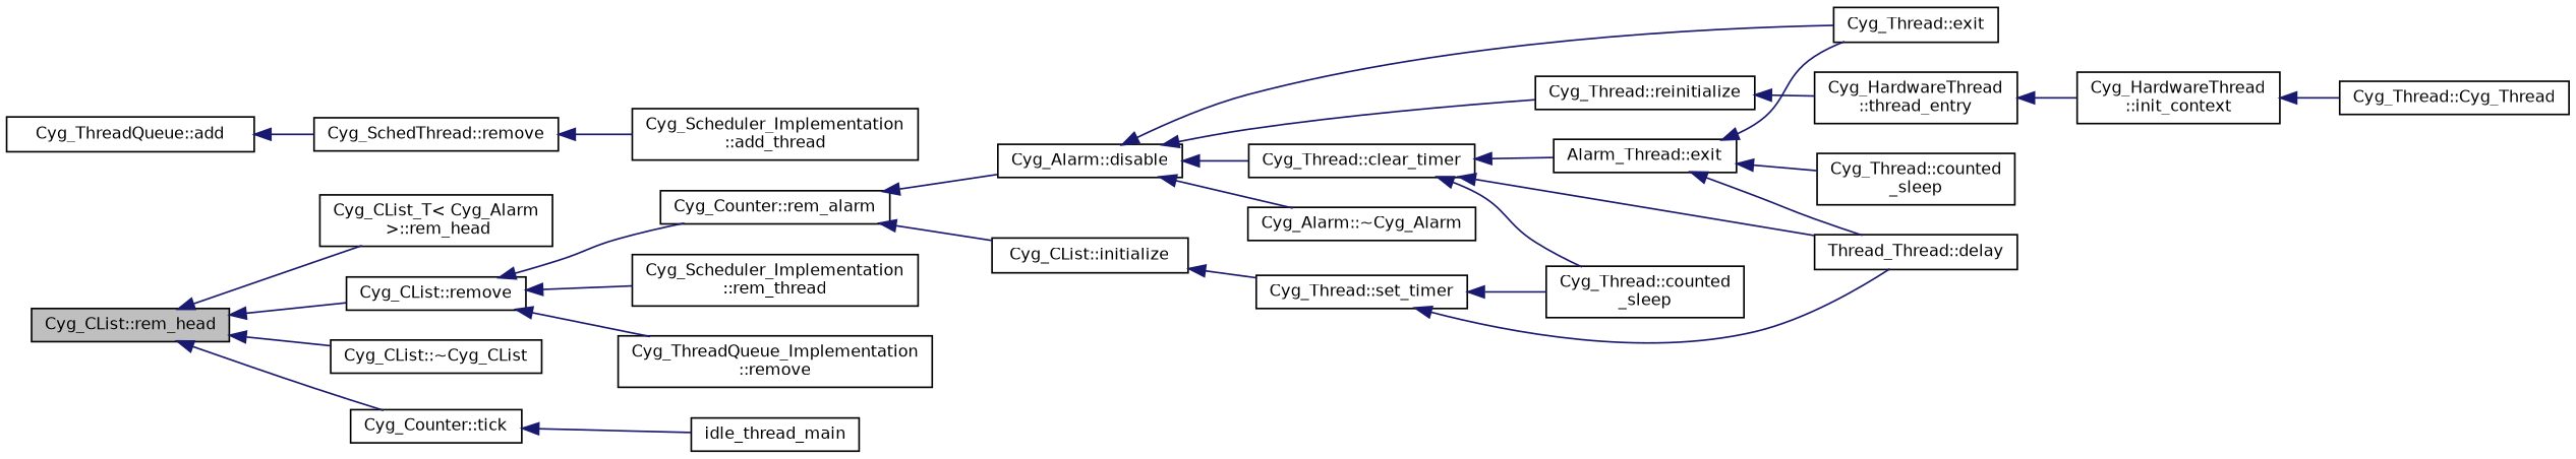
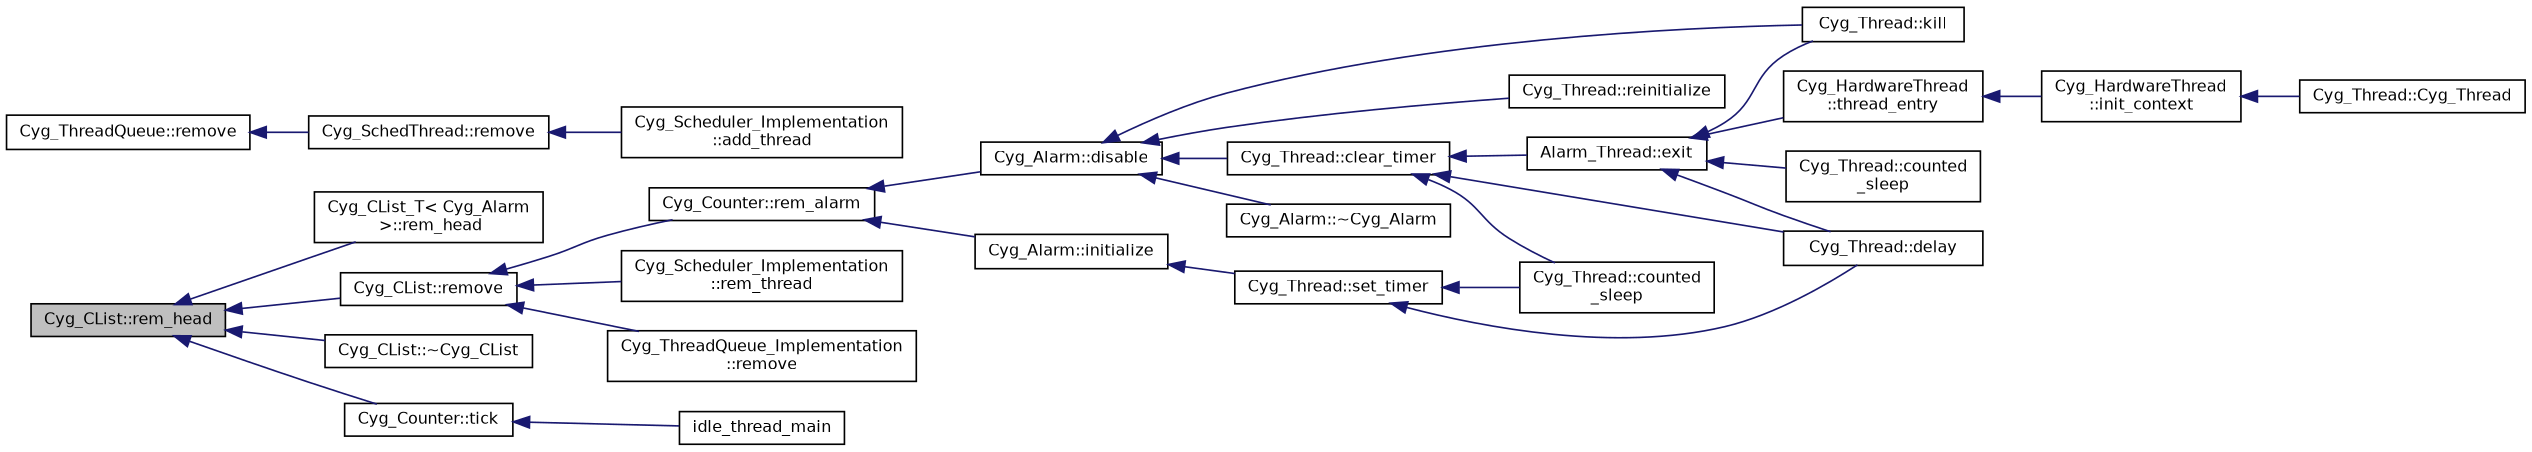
  digraph {
    rankdir=LR
    node [color=black fillcolor=white fontname=Helvetica fontsize=10 shape=record style=filled]
    edge [color=midnightblue dir=back fontname=Helvetica fontsize=10 labelfontname=Helvetica labelfontsize=10 style=solid]
    n1 [fillcolor=grey75 fontcolor=black height=0.2 label="Cyg_CList::rem_head" width=0.4]
    n2 [height=0.2 label="Cyg_CList_T\< Cyg_Alarm\l \>::rem_head" width=0.4]
    n3 [height=0.2 label="Cyg_CList::remove" width=0.4]
    n4 [height=0.2 label="Cyg_CList::~Cyg_CList" width=0.4]
    n5 [height=0.2 label="Cyg_Counter::tick" width=0.4]
    n6 [height=0.2 label="Cyg_Counter::rem_alarm" width=0.4]
    n7 [height=0.2 label="Cyg_Scheduler_Implementation\l::rem_thread" width=0.4]
    n8 [height=0.2 label="Cyg_ThreadQueue_Implementation\l::remove" width=0.4]
    n9 [height=0.2 label=idle_thread_main width=0.4]
-   n10 [height=0.2 label="Cyg_CList::initialize" width=0.4]
+   n10 [height=0.2 label="Cyg_Alarm::initialize" width=0.4]
    n11 [height=0.2 label="Cyg_Alarm::disable" width=0.4]
    n12 [height=0.2 label="Cyg_Thread::set_timer" width=0.4]
    n13 [height=0.2 label="Cyg_Thread::clear_timer" width=0.4]
-   n14 [height=0.2 label="Cyg_Thread::exit" width=0.4]
+   n14 [height=0.2 label="Cyg_Thread::kill" width=0.4]
    n15 [height=0.2 label="Cyg_Thread::reinitialize" width=0.4]
    n16 [height=0.2 label="Cyg_Alarm::~Cyg_Alarm" width=0.4]
    n17 [height=0.2 label="Cyg_Thread::counted\l_sleep" width=0.4]
-   n18 [height=0.2 label="Thread_Thread::delay" width=0.4]
+   n18 [height=0.2 label="Cyg_Thread::delay" width=0.4]
    n19 [height=0.2 label="Alarm_Thread::exit" width=0.4]
    n20 [height=0.2 label="Cyg_HardwareThread\l::thread_entry" width=0.4]
    n21 [height=0.2 label="Cyg_Thread::counted\l_sleep" width=0.4]
    n22 [height=0.2 label="Cyg_HardwareThread\l::init_context" width=0.4]
    n23 [height=0.2 label="Cyg_Thread::Cyg_Thread" width=0.4]
-   n24 [height=0.2 label="Cyg_ThreadQueue::add" width=0.4]
+   n24 [height=0.2 label="Cyg_ThreadQueue::remove" width=0.4]
    n25 [height=0.2 label="Cyg_SchedThread::remove" width=0.4]
    n26 [height=0.2 label="Cyg_Scheduler_Implementation\l::add_thread" width=0.4]
    n1 -> n2
    n1 -> n3
    n1 -> n4
    n1 -> n5
    n3 -> n6
    n3 -> n7
    n3 -> n8
    n5 -> n9
    n6 -> n10
    n6 -> n11
    n10 -> n12
    n11 -> n13
    n11 -> n14
    n11 -> n15
    n11 -> n16
    n12 -> n17
    n12 -> n18
    n13 -> n17
    n13 -> n18
    n13 -> n19
    n19 -> n14
    n19 -> n18
-   n15 -> n20
+   n19 -> n20
    n19 -> n21
    n20 -> n22
    n22 -> n23
    n24 -> n25
    n25 -> n26
  }
